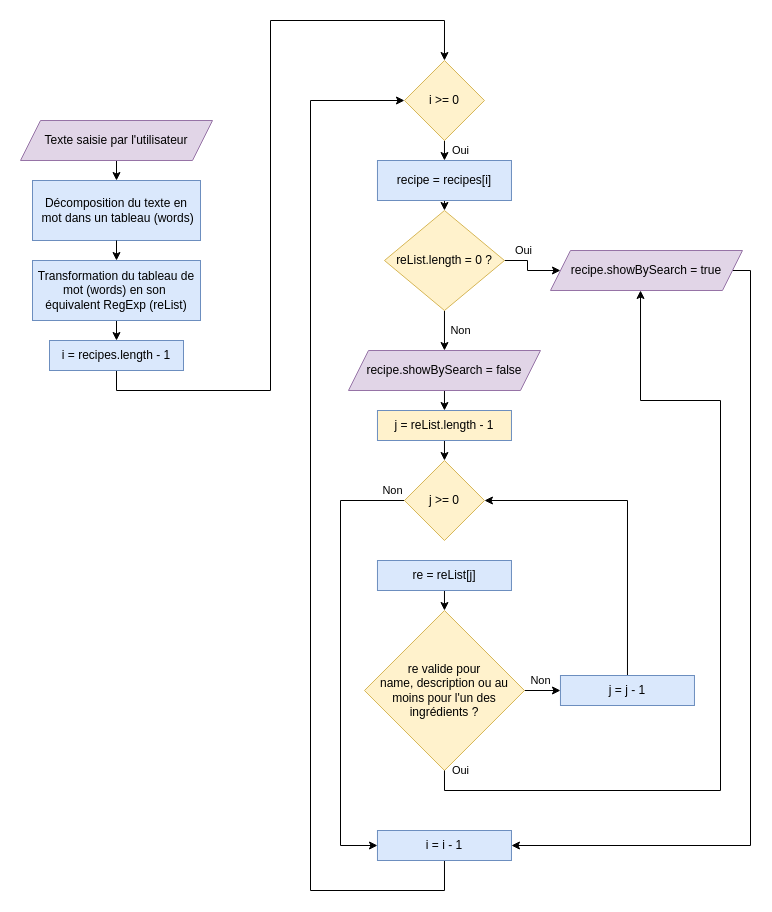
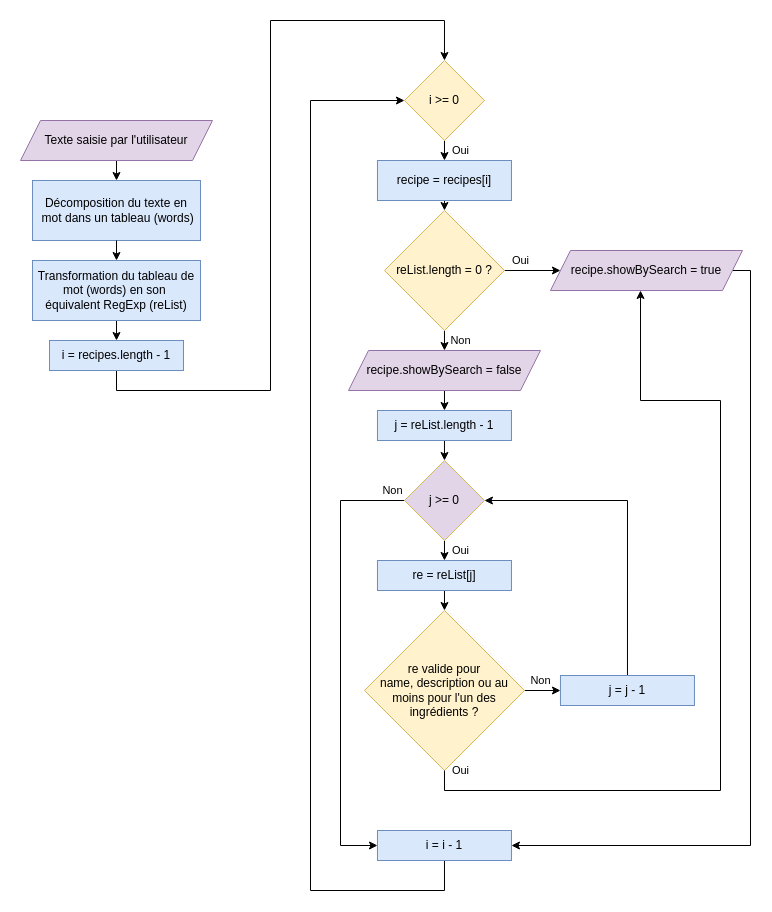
  <mxCell id="0" />
  <mxCell id="1" parent="0" />
  <mxCell id="2" value="Décomposition du texte en&lt;div&gt;&amp;nbsp;mot dans un tableau (words)&lt;/div&gt;" style="rounded=0;whiteSpace=wrap;html=1;fillColor=#dae8fc;strokeColor=#6c8ebf;labelBackgroundColor=none;fontColor=#000000;" parent="1" vertex="1"><mxGeometry x="32" y="180" width="168" height="60" as="geometry" /></mxCell>
  <mxCell id="3" style="edgeStyle=orthogonalEdgeStyle;rounded=0;orthogonalLoop=1;jettySize=auto;html=1;exitX=0.5;exitY=1;exitDx=0;exitDy=0;entryX=0.5;entryY=0;entryDx=0;entryDy=0;strokeColor=#000000;" parent="1" source="4" target="9" edge="1"><mxGeometry relative="1" as="geometry" /></mxCell>
  <mxCell id="4" value="Transformation du tableau de&lt;div&gt;mot (words) en son&amp;nbsp;&lt;/div&gt;&lt;div&gt;équivalent&amp;nbsp;&lt;span style=&quot;background-color: initial;&quot;&gt;RegExp (reList)&lt;/span&gt;&lt;/div&gt;" style="rounded=0;whiteSpace=wrap;html=1;fillColor=#dae8fc;strokeColor=#6c8ebf;labelBackgroundColor=none;fontColor=#000000;" parent="1" vertex="1"><mxGeometry x="32" y="260" width="168" height="60" as="geometry" /></mxCell>
  <mxCell id="5" value="" style="endArrow=classic;html=1;rounded=0;exitX=0.5;exitY=1;exitDx=0;exitDy=0;labelBackgroundColor=none;fontColor=#000000;strokeColor=#000000;" parent="1" source="7" edge="1"><mxGeometry width="50" height="50" relative="1" as="geometry"><mxPoint x="116" y="160" as="sourcePoint" /><mxPoint x="116" y="180" as="targetPoint" /></mxGeometry></mxCell>
  <mxCell id="6" value="" style="endArrow=classic;html=1;rounded=0;entryX=0.5;entryY=0;entryDx=0;entryDy=0;exitX=0.5;exitY=1;exitDx=0;exitDy=0;labelBackgroundColor=none;fontColor=#000000;strokeColor=#000000;" parent="1" source="2" target="4" edge="1"><mxGeometry width="50" height="50" relative="1" as="geometry"><mxPoint x="-68" y="320" as="sourcePoint" /><mxPoint x="-18" y="270" as="targetPoint" /></mxGeometry></mxCell>
  <mxCell id="7" value="Texte saisie par l'utilisateur" style="shape=parallelogram;perimeter=parallelogramPerimeter;whiteSpace=wrap;html=1;fixedSize=1;fillColor=#e1d5e7;strokeColor=#9673a6;labelBackgroundColor=none;fontColor=#000000;" parent="1" vertex="1"><mxGeometry x="20" y="120" width="192" height="40" as="geometry" /></mxCell>
  <mxCell id="8" style="edgeStyle=orthogonalEdgeStyle;rounded=0;orthogonalLoop=1;jettySize=auto;html=1;exitX=0.5;exitY=1;exitDx=0;exitDy=0;entryX=0.5;entryY=0;entryDx=0;entryDy=0;strokeColor=#000000;" parent="1" source="9" target="13" edge="1"><mxGeometry relative="1" as="geometry"><Array as="points"><mxPoint x="116" y="390" /><mxPoint x="270" y="390" /><mxPoint x="270" y="20" /><mxPoint x="444" y="20" /></Array></mxGeometry></mxCell>
  <mxCell id="9" value="i = recipes.length - 1" style="rounded=0;whiteSpace=wrap;html=1;fillColor=#dae8fc;strokeColor=#6c8ebf;fontColor=#000000;" parent="1" vertex="1"><mxGeometry x="49" y="340" width="134" height="30" as="geometry" /></mxCell>
  <mxCell id="10" style="edgeStyle=orthogonalEdgeStyle;rounded=0;orthogonalLoop=1;jettySize=auto;html=1;exitX=0.5;exitY=1;exitDx=0;exitDy=0;entryX=0;entryY=0.5;entryDx=0;entryDy=0;strokeColor=#000000;" parent="1" source="11" target="13" edge="1"><mxGeometry relative="1" as="geometry"><Array as="points"><mxPoint x="443.97" y="890" /><mxPoint x="309.97" y="890" /><mxPoint x="309.97" y="100" /></Array></mxGeometry></mxCell>
  <mxCell id="11" value="i = i - 1" style="rounded=0;whiteSpace=wrap;html=1;fillColor=#dae8fc;strokeColor=#6c8ebf;fontColor=#000000;" parent="1" vertex="1"><mxGeometry x="376.97" y="830" width="134" height="30" as="geometry" /></mxCell>
  <mxCell id="12" value="Oui" style="edgeStyle=orthogonalEdgeStyle;rounded=0;orthogonalLoop=1;jettySize=auto;html=1;exitX=0.5;exitY=1;exitDx=0;exitDy=0;entryX=0.5;entryY=0;entryDx=0;entryDy=0;strokeColor=#000000;labelBackgroundColor=none;fontColor=#000000;" parent="1" source="13" target="27" edge="1"><mxGeometry y="16" relative="1" as="geometry"><mxPoint as="offset" /></mxGeometry></mxCell>
  <mxCell id="13" value="i &amp;gt;= 0" style="rhombus;whiteSpace=wrap;html=1;fillColor=#fff2cc;strokeColor=#d6b656;fontColor=#000000;" parent="1" vertex="1"><mxGeometry x="403.97" y="60" width="80" height="80" as="geometry" /></mxCell>
  <mxCell id="14" value="Oui" style="edgeStyle=orthogonalEdgeStyle;rounded=0;orthogonalLoop=1;jettySize=auto;html=1;exitX=1;exitY=0.5;exitDx=0;exitDy=0;entryX=0;entryY=0.5;entryDx=0;entryDy=0;strokeColor=#000000;labelBackgroundColor=none;fontColor=#000000;" parent="1" source="16" target="18" edge="1"><mxGeometry x="-0.429" y="10" relative="1" as="geometry"><mxPoint as="offset" /></mxGeometry></mxCell>
  <mxCell id="15" value="Non" style="edgeStyle=orthogonalEdgeStyle;rounded=0;orthogonalLoop=1;jettySize=auto;html=1;exitX=0.5;exitY=1;exitDx=0;exitDy=0;entryX=0.5;entryY=0;entryDx=0;entryDy=0;strokeColor=#000000;labelBackgroundColor=none;fontColor=#000000;" parent="1" source="16" target="20" edge="1"><mxGeometry y="16" relative="1" as="geometry"><mxPoint as="offset" /></mxGeometry></mxCell>
- <mxCell id="16" value="reList.length = 0 ?" style="rhombus;whiteSpace=wrap;html=1;fillColor=#fff2cc;strokeColor=#d6b656;fontColor=#000000;" parent="1" vertex="1"><mxGeometry x="383.97" y="210" width="120" height="100" as="geometry" /></mxCell>
+ <mxCell id="16" value="reList.length = 0 ?" style="rhombus;whiteSpace=wrap;html=1;fillColor=#fff2cc;strokeColor=#d6b656;fontColor=#000000;" parent="1" vertex="1"><mxGeometry x="383.97" y="210" width="120" height="120" as="geometry" /></mxCell>
  <mxCell id="17" style="edgeStyle=orthogonalEdgeStyle;rounded=0;orthogonalLoop=1;jettySize=auto;html=1;exitX=1;exitY=0.5;exitDx=0;exitDy=0;entryX=1;entryY=0.5;entryDx=0;entryDy=0;strokeColor=#000000;" parent="1" source="18" target="11" edge="1"><mxGeometry relative="1" as="geometry"><Array as="points"><mxPoint x="749.97" y="270" /><mxPoint x="749.97" y="845" /></Array></mxGeometry></mxCell>
  <mxCell id="18" value="recipe.showBySearch = true" style="shape=parallelogram;perimeter=parallelogramPerimeter;whiteSpace=wrap;html=1;fixedSize=1;fillColor=#e1d5e7;strokeColor=#9673a6;labelBackgroundColor=none;fontColor=#000000;" parent="1" vertex="1"><mxGeometry x="549.97" y="250" width="192" height="40" as="geometry" /></mxCell>
  <mxCell id="19" style="edgeStyle=orthogonalEdgeStyle;rounded=0;orthogonalLoop=1;jettySize=auto;html=1;exitX=0.5;exitY=1;exitDx=0;exitDy=0;entryX=0.5;entryY=0;entryDx=0;entryDy=0;strokeColor=#000000;" parent="1" source="20" target="22" edge="1"><mxGeometry relative="1" as="geometry" /></mxCell>
  <mxCell id="20" value="recipe.showBySearch = false" style="shape=parallelogram;perimeter=parallelogramPerimeter;whiteSpace=wrap;html=1;fixedSize=1;fillColor=#e1d5e7;strokeColor=#9673a6;labelBackgroundColor=none;fontColor=#000000;" parent="1" vertex="1"><mxGeometry x="347.97" y="350" width="192" height="40" as="geometry" /></mxCell>
  <mxCell id="21" style="edgeStyle=orthogonalEdgeStyle;rounded=0;orthogonalLoop=1;jettySize=auto;html=1;exitX=0.5;exitY=1;exitDx=0;exitDy=0;entryX=0.5;entryY=0;entryDx=0;entryDy=0;strokeColor=#000000;" parent="1" source="22" target="25" edge="1"><mxGeometry relative="1" as="geometry" /></mxCell>
- <mxCell id="22" value="j = reList.length - 1" style="rounded=0;whiteSpace=wrap;html=1;fillColor=#fff2cc;strokeColor=#6c8ebf;fontColor=#000000;" parent="1" vertex="1"><mxGeometry x="376.97" y="410" width="134" height="30" as="geometry" /></mxCell>
+ <mxCell id="22" value="j = reList.length - 1" style="rounded=0;whiteSpace=wrap;html=1;fillColor=#dae8fc;strokeColor=#6c8ebf;fontColor=#000000;" parent="1" vertex="1"><mxGeometry x="376.97" y="410" width="134" height="30" as="geometry" /></mxCell>
+ <mxCell id="23" value="Oui" style="edgeStyle=orthogonalEdgeStyle;rounded=0;orthogonalLoop=1;jettySize=auto;html=1;exitX=0.5;exitY=1;exitDx=0;exitDy=0;entryX=0.5;entryY=0;entryDx=0;entryDy=0;strokeColor=#000000;labelBackgroundColor=none;fontColor=#000000;" parent="1" source="25" target="33" edge="1"><mxGeometry y="16" relative="1" as="geometry"><mxPoint as="offset" /></mxGeometry></mxCell>
  <mxCell id="24" value="Non" style="edgeStyle=orthogonalEdgeStyle;rounded=0;orthogonalLoop=1;jettySize=auto;html=1;exitX=0;exitY=0.5;exitDx=0;exitDy=0;entryX=0;entryY=0.5;entryDx=0;entryDy=0;strokeColor=#000000;labelBackgroundColor=none;fontColor=#000000;" parent="1" source="25" target="11" edge="1"><mxGeometry x="-0.947" y="-10" relative="1" as="geometry"><Array as="points"><mxPoint x="339.97" y="500" /><mxPoint x="339.97" y="845" /></Array><mxPoint as="offset" /></mxGeometry></mxCell>
- <mxCell id="25" value="j &amp;gt;= 0" style="rhombus;whiteSpace=wrap;html=1;fillColor=#fff2cc;strokeColor=#d6b656;fontColor=#000000;" parent="1" vertex="1"><mxGeometry x="403.97" y="460" width="80" height="80" as="geometry" /></mxCell>
+ <mxCell id="25" value="j &amp;gt;= 0" style="rhombus;whiteSpace=wrap;html=1;fillColor=#e1d5e7;strokeColor=#d6b656;fontColor=#000000;" parent="1" vertex="1"><mxGeometry x="403.97" y="460" width="80" height="80" as="geometry" /></mxCell>
  <mxCell id="26" style="edgeStyle=orthogonalEdgeStyle;rounded=0;orthogonalLoop=1;jettySize=auto;html=1;exitX=0.5;exitY=1;exitDx=0;exitDy=0;entryX=0.5;entryY=0;entryDx=0;entryDy=0;strokeColor=#000000;" parent="1" source="27" target="16" edge="1"><mxGeometry relative="1" as="geometry" /></mxCell>
  <mxCell id="27" value="recipe = recipes[i]" style="rounded=0;whiteSpace=wrap;html=1;fillColor=#dae8fc;strokeColor=#6c8ebf;fontColor=#000000;" parent="1" vertex="1"><mxGeometry x="376.97" y="160" width="134" height="40" as="geometry" /></mxCell>
  <mxCell id="28" style="edgeStyle=orthogonalEdgeStyle;rounded=0;orthogonalLoop=1;jettySize=auto;html=1;exitX=0.5;exitY=0;exitDx=0;exitDy=0;entryX=1;entryY=0.5;entryDx=0;entryDy=0;strokeColor=#000000;" parent="1" source="29" target="25" edge="1"><mxGeometry relative="1" as="geometry" /></mxCell>
  <mxCell id="29" value="j = j - 1" style="rounded=0;whiteSpace=wrap;html=1;fillColor=#dae8fc;strokeColor=#6c8ebf;fontColor=#000000;" parent="1" vertex="1"><mxGeometry x="559.97" y="675" width="134" height="30" as="geometry" /></mxCell>
  <mxCell id="30" value="Non" style="edgeStyle=orthogonalEdgeStyle;rounded=0;orthogonalLoop=1;jettySize=auto;html=1;exitX=1;exitY=0.5;exitDx=0;exitDy=0;entryX=0;entryY=0.5;entryDx=0;entryDy=0;strokeColor=#000000;labelBackgroundColor=none;fontColor=#000000;" parent="1" source="31" target="29" edge="1"><mxGeometry x="-0.111" y="10" relative="1" as="geometry"><mxPoint as="offset" /></mxGeometry></mxCell>
  <mxCell id="31" value="re valide pour &lt;br&gt;name,&amp;nbsp;&lt;span style=&quot;&quot;&gt;description ou au moins pour l'un des ingrédients&amp;nbsp;&lt;/span&gt;&lt;span style=&quot;&quot;&gt;?&lt;/span&gt;" style="rhombus;whiteSpace=wrap;html=1;fillColor=#fff2cc;strokeColor=#d6b656;labelBackgroundColor=none;fontColor=#000000;" parent="1" vertex="1"><mxGeometry x="363.97" y="610" width="160" height="160" as="geometry" /></mxCell>
  <mxCell id="32" style="edgeStyle=orthogonalEdgeStyle;rounded=0;orthogonalLoop=1;jettySize=auto;html=1;exitX=0.5;exitY=1;exitDx=0;exitDy=0;entryX=0.5;entryY=0;entryDx=0;entryDy=0;strokeColor=#000000;" parent="1" source="33" target="31" edge="1"><mxGeometry relative="1" as="geometry" /></mxCell>
  <mxCell id="33" value="re = reList[j]" style="rounded=0;whiteSpace=wrap;html=1;fillColor=#dae8fc;strokeColor=#6c8ebf;fontColor=#000000;" parent="1" vertex="1"><mxGeometry x="376.97" y="560" width="134" height="30" as="geometry" /></mxCell>
  <mxCell id="34" value="Oui" style="edgeStyle=orthogonalEdgeStyle;rounded=0;orthogonalLoop=1;jettySize=auto;html=1;exitX=0.5;exitY=1;exitDx=0;exitDy=0;entryX=0.469;entryY=1;entryDx=0;entryDy=0;entryPerimeter=0;strokeColor=#000000;labelBackgroundColor=none;fontColor=#000000;" parent="1" source="31" target="18" edge="1"><mxGeometry x="-1.0" y="16" relative="1" as="geometry"><Array as="points"><mxPoint x="443.97" y="790" /><mxPoint x="719.97" y="790" /><mxPoint x="719.97" y="400" /><mxPoint x="639.97" y="400" /></Array><mxPoint as="offset" /></mxGeometry></mxCell>
